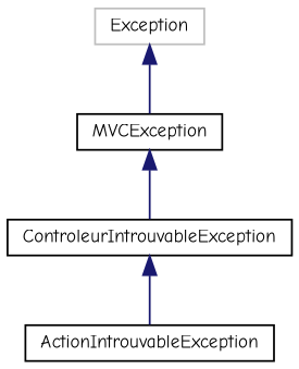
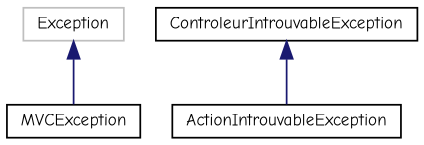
  digraph {
    fontname="Comic Neue"
    rankdir=TB
    node [color=black fillcolor=white fontname="Comic Neue" fontsize=10 shape=record style=filled]
    edge [color=midnightblue dir=back fontname="Comic Neue" fontsize=10 labelfontname=Helvetica labelfontsize=10 style=solid]
    n1 [color=grey75 height=0.2 label=Exception width=0.4]
    n2 [height=0.2 label=MVCException width=0.4]
    n3 [height=0.2 label=ControleurIntrouvableException width=0.4]
    n4 [height=0.2 label=ActionIntrouvableException width=0.4]
    n1 -> n2
-   n2 -> n3
    n3 -> n4
  }
